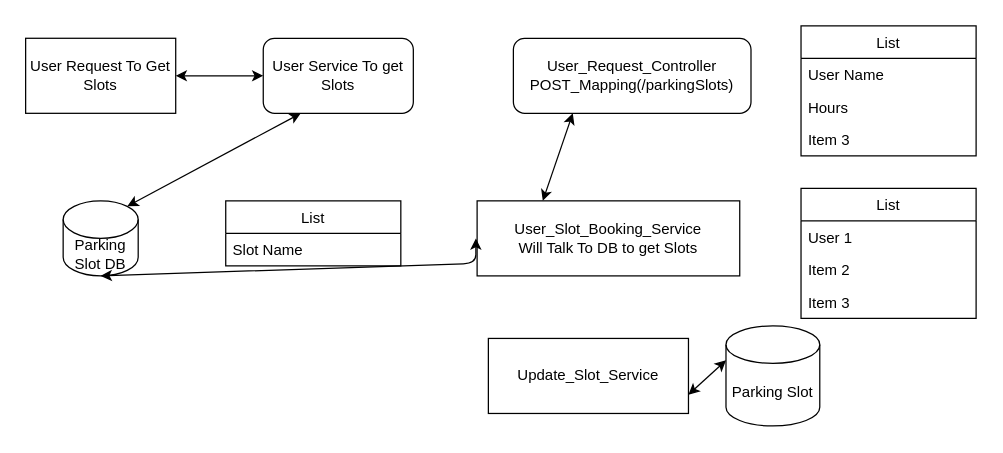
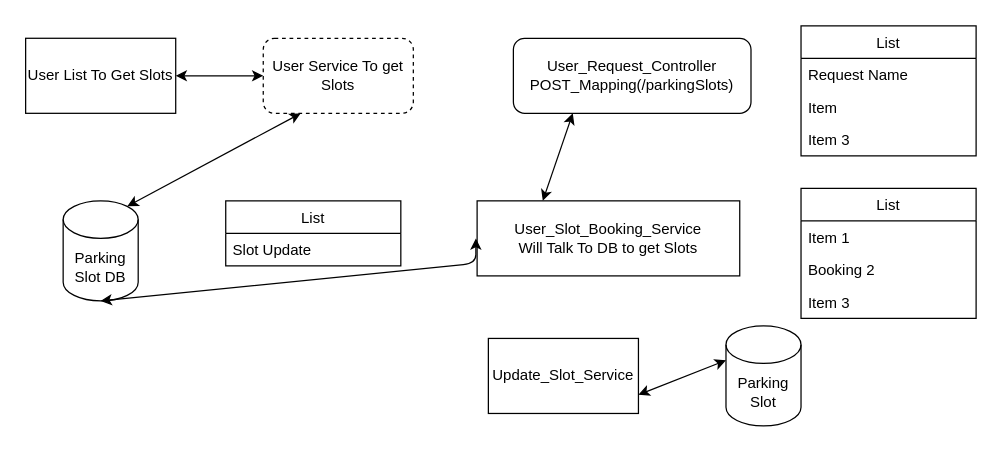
  <mxCell id="0" />
  <mxCell id="1" parent="0" />
- <mxCell id="2" value="User Request To Get Slots" style="rounded=0;whiteSpace=wrap;html=1;" vertex="1" parent="1"><mxGeometry x="20" y="30" width="120" height="60" as="geometry" /></mxCell>
- <mxCell id="3" value="Parking Slot DB" style="shape=cylinder3;whiteSpace=wrap;html=1;boundedLbl=1;backgroundOutline=1;size=15;" vertex="1" parent="1"><mxGeometry x="50" y="160" width="60" height="60" as="geometry" /></mxCell>
+ <mxCell id="2" value="User List To Get Slots" style="rounded=0;whiteSpace=wrap;html=1;" vertex="1" parent="1"><mxGeometry x="20" y="30" width="120" height="60" as="geometry" /></mxCell>
+ <mxCell id="3" value="Parking Slot DB" style="shape=cylinder3;whiteSpace=wrap;html=1;boundedLbl=1;backgroundOutline=1;size=15;" vertex="1" parent="1"><mxGeometry x="50" y="160" width="60" height="80" as="geometry" /></mxCell>
  <mxCell id="4" value="" style="endArrow=classic;startArrow=classic;html=1;exitX=0.855;exitY=0;exitDx=0;exitDy=4.35;exitPerimeter=0;entryX=0.25;entryY=1;entryDx=0;entryDy=0;" edge="1" parent="1" source="3" target="5"><mxGeometry width="50" height="50" relative="1" as="geometry"><mxPoint x="370" y="250" as="sourcePoint" /><mxPoint x="420" y="200" as="targetPoint" /><Array as="points" /></mxGeometry></mxCell>
- <mxCell id="5" value="User Service To get Slots" style="rounded=1;whiteSpace=wrap;html=1;" vertex="1" parent="1"><mxGeometry x="210" y="30" width="120" height="60" as="geometry" /></mxCell>
+ <mxCell id="5" value="User Service To get Slots" style="rounded=1;whiteSpace=wrap;html=1;dashed=1;" vertex="1" parent="1"><mxGeometry x="210" y="30" width="120" height="60" as="geometry" /></mxCell>
  <mxCell id="6" value="" style="endArrow=classic;startArrow=classic;html=1;entryX=0;entryY=0.5;entryDx=0;entryDy=0;" edge="1" parent="1" target="5"><mxGeometry width="50" height="50" relative="1" as="geometry"><mxPoint x="140" y="60" as="sourcePoint" /><mxPoint x="420" y="200" as="targetPoint" /></mxGeometry></mxCell>
  <mxCell id="7" value="List" style="swimlane;fontStyle=0;childLayout=stackLayout;horizontal=1;startSize=26;horizontalStack=0;resizeParent=1;resizeParentMax=0;resizeLast=0;collapsible=1;marginBottom=0;" vertex="1" parent="1"><mxGeometry x="180" y="160" width="140" height="52" as="geometry" /></mxCell>
- <mxCell id="8" value="Slot Name" style="text;strokeColor=none;fillColor=none;align=left;verticalAlign=top;spacingLeft=4;spacingRight=4;overflow=hidden;rotatable=0;points=[[0,0.5],[1,0.5]];portConstraint=eastwest;" vertex="1" parent="7"><mxGeometry y="26" width="140" height="26" as="geometry" /></mxCell>
+ <mxCell id="8" value="Slot Update" style="text;strokeColor=none;fillColor=none;align=left;verticalAlign=top;spacingLeft=4;spacingRight=4;overflow=hidden;rotatable=0;points=[[0,0.5],[1,0.5]];portConstraint=eastwest;" vertex="1" parent="7"><mxGeometry y="26" width="140" height="26" as="geometry" /></mxCell>
  <mxCell id="9" value="User_Request_Controller&lt;br&gt;POST_Mapping(/parkingSlots)" style="rounded=1;whiteSpace=wrap;html=1;" vertex="1" parent="1"><mxGeometry x="410" y="30" width="190" height="60" as="geometry" /></mxCell>
  <mxCell id="10" value="User_Slot_Booking_Service&lt;br&gt;Will Talk To DB to get Slots" style="rounded=0;whiteSpace=wrap;html=1;" vertex="1" parent="1"><mxGeometry x="381" y="160" width="210" height="60" as="geometry" /></mxCell>
  <mxCell id="11" value="List" style="swimlane;fontStyle=0;childLayout=stackLayout;horizontal=1;startSize=26;horizontalStack=0;resizeParent=1;resizeParentMax=0;resizeLast=0;collapsible=1;marginBottom=0;" vertex="1" parent="1"><mxGeometry x="640" y="20" width="140" height="104" as="geometry" /></mxCell>
- <mxCell id="12" value="User Name" style="text;strokeColor=none;fillColor=none;align=left;verticalAlign=top;spacingLeft=4;spacingRight=4;overflow=hidden;rotatable=0;points=[[0,0.5],[1,0.5]];portConstraint=eastwest;" vertex="1" parent="11"><mxGeometry y="26" width="140" height="26" as="geometry" /></mxCell>
- <mxCell id="13" value="Hours" style="text;strokeColor=none;fillColor=none;align=left;verticalAlign=top;spacingLeft=4;spacingRight=4;overflow=hidden;rotatable=0;points=[[0,0.5],[1,0.5]];portConstraint=eastwest;" vertex="1" parent="11"><mxGeometry y="52" width="140" height="26" as="geometry" /></mxCell>
+ <mxCell id="12" value="Request Name" style="text;strokeColor=none;fillColor=none;align=left;verticalAlign=top;spacingLeft=4;spacingRight=4;overflow=hidden;rotatable=0;points=[[0,0.5],[1,0.5]];portConstraint=eastwest;" vertex="1" parent="11"><mxGeometry y="26" width="140" height="26" as="geometry" /></mxCell>
+ <mxCell id="13" value="Item" style="text;strokeColor=none;fillColor=none;align=left;verticalAlign=top;spacingLeft=4;spacingRight=4;overflow=hidden;rotatable=0;points=[[0,0.5],[1,0.5]];portConstraint=eastwest;" vertex="1" parent="11"><mxGeometry y="52" width="140" height="26" as="geometry" /></mxCell>
  <mxCell id="14" value="Item 3" style="text;strokeColor=none;fillColor=none;align=left;verticalAlign=top;spacingLeft=4;spacingRight=4;overflow=hidden;rotatable=0;points=[[0,0.5],[1,0.5]];portConstraint=eastwest;" vertex="1" parent="11"><mxGeometry y="78" width="140" height="26" as="geometry" /></mxCell>
  <mxCell id="15" value="" style="endArrow=classic;startArrow=classic;html=1;exitX=0.25;exitY=1;exitDx=0;exitDy=0;entryX=0.25;entryY=0;entryDx=0;entryDy=0;" edge="1" parent="1" source="9" target="10"><mxGeometry width="50" height="50" relative="1" as="geometry"><mxPoint x="370" y="230" as="sourcePoint" /><mxPoint x="420" y="180" as="targetPoint" /></mxGeometry></mxCell>
  <mxCell id="16" value="List" style="swimlane;fontStyle=0;childLayout=stackLayout;horizontal=1;startSize=26;horizontalStack=0;resizeParent=1;resizeParentMax=0;resizeLast=0;collapsible=1;marginBottom=0;" vertex="1" parent="1"><mxGeometry x="640" y="150" width="140" height="104" as="geometry" /></mxCell>
- <mxCell id="17" value="User 1" style="text;strokeColor=none;fillColor=none;align=left;verticalAlign=top;spacingLeft=4;spacingRight=4;overflow=hidden;rotatable=0;points=[[0,0.5],[1,0.5]];portConstraint=eastwest;" vertex="1" parent="16"><mxGeometry y="26" width="140" height="26" as="geometry" /></mxCell>
- <mxCell id="18" value="Item 2" style="text;strokeColor=none;fillColor=none;align=left;verticalAlign=top;spacingLeft=4;spacingRight=4;overflow=hidden;rotatable=0;points=[[0,0.5],[1,0.5]];portConstraint=eastwest;" vertex="1" parent="16"><mxGeometry y="52" width="140" height="26" as="geometry" /></mxCell>
+ <mxCell id="17" value="Item 1" style="text;strokeColor=none;fillColor=none;align=left;verticalAlign=top;spacingLeft=4;spacingRight=4;overflow=hidden;rotatable=0;points=[[0,0.5],[1,0.5]];portConstraint=eastwest;" vertex="1" parent="16"><mxGeometry y="26" width="140" height="26" as="geometry" /></mxCell>
+ <mxCell id="18" value="Booking 2" style="text;strokeColor=none;fillColor=none;align=left;verticalAlign=top;spacingLeft=4;spacingRight=4;overflow=hidden;rotatable=0;points=[[0,0.5],[1,0.5]];portConstraint=eastwest;" vertex="1" parent="16"><mxGeometry y="52" width="140" height="26" as="geometry" /></mxCell>
  <mxCell id="19" value="Item 3" style="text;strokeColor=none;fillColor=none;align=left;verticalAlign=top;spacingLeft=4;spacingRight=4;overflow=hidden;rotatable=0;points=[[0,0.5],[1,0.5]];portConstraint=eastwest;" vertex="1" parent="16"><mxGeometry y="78" width="140" height="26" as="geometry" /></mxCell>
  <mxCell id="20" value="" style="endArrow=classic;startArrow=classic;html=1;exitX=0.5;exitY=1;exitDx=0;exitDy=0;exitPerimeter=0;" edge="1" parent="1" source="3"><mxGeometry width="50" height="50" relative="1" as="geometry"><mxPoint x="370" y="230" as="sourcePoint" /><mxPoint x="380" y="190" as="targetPoint" /><Array as="points"><mxPoint x="380" y="210" /></Array></mxGeometry></mxCell>
- <mxCell id="21" value="Update_Slot_Service" style="rounded=0;whiteSpace=wrap;html=1;" vertex="1" parent="1"><mxGeometry x="390" y="270" width="160" height="60" as="geometry" /></mxCell>
- <mxCell id="22" value="Parking Slot" style="shape=cylinder3;whiteSpace=wrap;html=1;boundedLbl=1;backgroundOutline=1;size=15;" vertex="1" parent="1"><mxGeometry x="580" y="260" width="75" height="80" as="geometry" /></mxCell>
+ <mxCell id="21" value="Update_Slot_Service" style="rounded=0;whiteSpace=wrap;html=1;" vertex="1" parent="1"><mxGeometry x="390" y="270" width="120" height="60" as="geometry" /></mxCell>
+ <mxCell id="22" value="Parking Slot" style="shape=cylinder3;whiteSpace=wrap;html=1;boundedLbl=1;backgroundOutline=1;size=15;" vertex="1" parent="1"><mxGeometry x="580" y="260" width="60" height="80" as="geometry" /></mxCell>
  <mxCell id="23" value="" style="endArrow=classic;startArrow=classic;html=1;exitX=1;exitY=0.75;exitDx=0;exitDy=0;entryX=0;entryY=0;entryDx=0;entryDy=27.5;entryPerimeter=0;" edge="1" parent="1" source="21" target="22"><mxGeometry width="50" height="50" relative="1" as="geometry"><mxPoint x="370" y="210" as="sourcePoint" /><mxPoint x="420" y="160" as="targetPoint" /></mxGeometry></mxCell>
